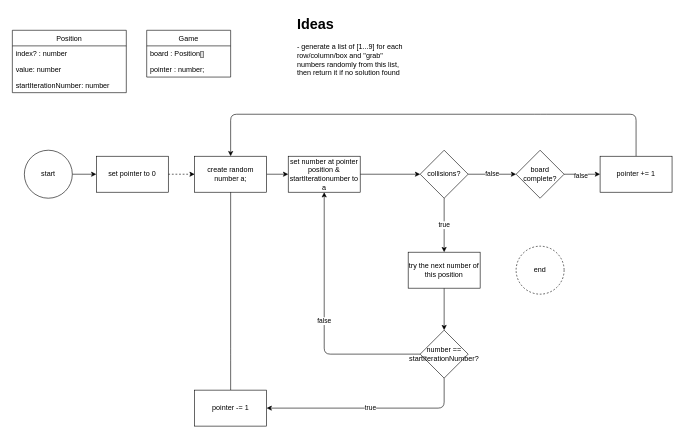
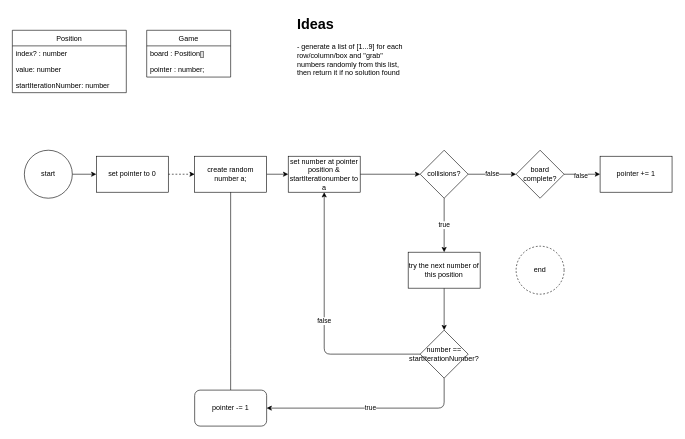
  <mxCell id="0" />
  <mxCell id="1" parent="0" />
  <mxCell id="2" value="" style="edgeStyle=none;html=1;" parent="1" source="3" target="9" edge="1"><mxGeometry relative="1" as="geometry" /></mxCell>
  <mxCell id="3" value="start" style="ellipse;whiteSpace=wrap;html=1;aspect=fixed;" parent="1" vertex="1"><mxGeometry x="40" y="250" width="80" height="80" as="geometry" /></mxCell>
  <mxCell id="4" value="Position" style="swimlane;fontStyle=0;childLayout=stackLayout;horizontal=1;startSize=26;fillColor=none;horizontalStack=0;resizeParent=1;resizeParentMax=0;resizeLast=0;collapsible=1;marginBottom=0;" parent="1" vertex="1"><mxGeometry x="20" y="50" width="190" height="104" as="geometry" /></mxCell>
  <mxCell id="5" value="index? : number" style="text;strokeColor=none;fillColor=none;align=left;verticalAlign=top;spacingLeft=4;spacingRight=4;overflow=hidden;rotatable=0;points=[[0,0.5],[1,0.5]];portConstraint=eastwest;" parent="4" vertex="1"><mxGeometry y="26" width="190" height="26" as="geometry" /></mxCell>
  <mxCell id="6" value="value: number" style="text;strokeColor=none;fillColor=none;align=left;verticalAlign=top;spacingLeft=4;spacingRight=4;overflow=hidden;rotatable=0;points=[[0,0.5],[1,0.5]];portConstraint=eastwest;" parent="4" vertex="1"><mxGeometry y="52" width="190" height="26" as="geometry" /></mxCell>
  <mxCell id="7" value="startIterationNumber: number" style="text;strokeColor=none;fillColor=none;align=left;verticalAlign=top;spacingLeft=4;spacingRight=4;overflow=hidden;rotatable=0;points=[[0,0.5],[1,0.5]];portConstraint=eastwest;" parent="4" vertex="1"><mxGeometry y="78" width="190" height="26" as="geometry" /></mxCell>
  <mxCell id="8" value="" style="edgeStyle=none;html=1;dashed=1;" parent="1" source="9" target="14" edge="1"><mxGeometry relative="1" as="geometry" /></mxCell>
  <mxCell id="9" value="set pointer to 0" style="whiteSpace=wrap;html=1;" parent="1" vertex="1"><mxGeometry x="160" y="260" width="120" height="60" as="geometry" /></mxCell>
  <mxCell id="10" value="Game" style="swimlane;fontStyle=0;childLayout=stackLayout;horizontal=1;startSize=26;fillColor=none;horizontalStack=0;resizeParent=1;resizeParentMax=0;resizeLast=0;collapsible=1;marginBottom=0;" parent="1" vertex="1"><mxGeometry x="244" y="50" width="140" height="78" as="geometry" /></mxCell>
  <mxCell id="11" value="board : Position[]" style="text;strokeColor=none;fillColor=none;align=left;verticalAlign=top;spacingLeft=4;spacingRight=4;overflow=hidden;rotatable=0;points=[[0,0.5],[1,0.5]];portConstraint=eastwest;" parent="10" vertex="1"><mxGeometry y="26" width="140" height="26" as="geometry" /></mxCell>
  <mxCell id="12" value="pointer : number;" style="text;strokeColor=none;fillColor=none;align=left;verticalAlign=top;spacingLeft=4;spacingRight=4;overflow=hidden;rotatable=0;points=[[0,0.5],[1,0.5]];portConstraint=eastwest;" parent="10" vertex="1"><mxGeometry y="52" width="140" height="26" as="geometry" /></mxCell>
  <mxCell id="13" value="" style="edgeStyle=none;html=1;" parent="1" source="14" target="16" edge="1"><mxGeometry relative="1" as="geometry" /></mxCell>
  <mxCell id="14" value="create random number a;" style="whiteSpace=wrap;html=1;" parent="1" vertex="1"><mxGeometry x="324" y="260" width="120" height="60" as="geometry" /></mxCell>
  <mxCell id="15" value="" style="edgeStyle=none;html=1;" parent="1" source="16" target="19" edge="1"><mxGeometry relative="1" as="geometry" /></mxCell>
  <mxCell id="16" value="set number at pointer position &amp;amp; startIterationumber to a" style="whiteSpace=wrap;html=1;" parent="1" vertex="1"><mxGeometry x="480" y="260" width="120" height="60" as="geometry" /></mxCell>
  <mxCell id="17" value="true" style="edgeStyle=none;html=1;entryX=0.5;entryY=0;entryDx=0;entryDy=0;" parent="1" source="19" target="23" edge="1"><mxGeometry relative="1" as="geometry"><mxPoint x="740" y="400" as="targetPoint" /></mxGeometry></mxCell>
  <mxCell id="18" value="false" style="edgeStyle=none;html=1;" parent="1" source="19" target="32" edge="1"><mxGeometry relative="1" as="geometry" /></mxCell>
  <mxCell id="19" value="collisions?" style="rhombus;whiteSpace=wrap;html=1;" parent="1" vertex="1"><mxGeometry x="700" y="250" width="80" height="80" as="geometry" /></mxCell>
- <mxCell id="20" style="edgeStyle=none;html=1;entryX=0.5;entryY=0;entryDx=0;entryDy=0;" parent="1" source="21" target="14" edge="1"><mxGeometry relative="1" as="geometry"><Array as="points"><mxPoint x="1060" y="190" /><mxPoint x="900" y="190" /><mxPoint x="384" y="190" /></Array></mxGeometry></mxCell>
  <mxCell id="21" value="pointer += 1" style="whiteSpace=wrap;html=1;" parent="1" vertex="1"><mxGeometry x="1000" y="260" width="120" height="60" as="geometry" /></mxCell>
  <mxCell id="22" value="" style="edgeStyle=none;html=1;" parent="1" source="23" target="26" edge="1"><mxGeometry relative="1" as="geometry" /></mxCell>
  <mxCell id="23" value="try the next number of this position" style="whiteSpace=wrap;html=1;" parent="1" vertex="1"><mxGeometry x="680" y="420" width="120" height="60" as="geometry" /></mxCell>
  <mxCell id="24" value="true" style="edgeStyle=none;html=1;" parent="1" source="26" target="28" edge="1"><mxGeometry relative="1" as="geometry"><Array as="points"><mxPoint x="740" y="680" /></Array></mxGeometry></mxCell>
  <mxCell id="25" value="false" style="edgeStyle=none;html=1;" parent="1" source="26" target="16" edge="1"><mxGeometry relative="1" as="geometry"><mxPoint x="740" y="720" as="targetPoint" /><Array as="points"><mxPoint x="540" y="590" /></Array></mxGeometry></mxCell>
  <mxCell id="26" value="number == startIterationNumber?" style="rhombus;whiteSpace=wrap;html=1;" parent="1" vertex="1"><mxGeometry x="700" y="550" width="80" height="80" as="geometry" /></mxCell>
  <mxCell id="27" style="edgeStyle=none;html=1;entryX=0.5;entryY=1;entryDx=0;entryDy=0;endArrow=none;" parent="1" source="28" target="14" edge="1"><mxGeometry relative="1" as="geometry"><Array as="points"><mxPoint x="384" y="590" /></Array></mxGeometry></mxCell>
- <mxCell id="28" value="pointer -= 1" style="whiteSpace=wrap;html=1;" parent="1" vertex="1"><mxGeometry x="324" y="650" width="120" height="60" as="geometry" /></mxCell>
+ <mxCell id="28" value="pointer -= 1" style="whiteSpace=wrap;html=1;rounded=1;" parent="1" vertex="1"><mxGeometry x="324" y="650" width="120" height="60" as="geometry" /></mxCell>
  <mxCell id="29" style="edgeStyle=none;html=1;entryX=0;entryY=0.5;entryDx=0;entryDy=0;exitX=1;exitY=0.5;exitDx=0;exitDy=0;" parent="1" source="32" target="21" edge="1"><mxGeometry relative="1" as="geometry"><mxPoint x="1070" y="290" as="sourcePoint" /></mxGeometry></mxCell>
  <mxCell id="30" value="false" style="edgeLabel;html=1;align=center;verticalAlign=middle;resizable=0;points=[];" parent="29" vertex="1" connectable="0"><mxGeometry x="-0.1" y="-1" relative="1" as="geometry"><mxPoint as="offset" /></mxGeometry></mxCell>
  <mxCell id="31" value="end" style="ellipse;whiteSpace=wrap;html=1;dashed=1;" parent="1" vertex="1"><mxGeometry x="860" y="410" width="80" height="80" as="geometry" /></mxCell>
  <mxCell id="32" value="board complete?" style="rhombus;whiteSpace=wrap;html=1;" parent="1" vertex="1"><mxGeometry x="860" y="250" width="80" height="80" as="geometry" /></mxCell>
  <mxCell id="33" value="&lt;h1&gt;Ideas&lt;/h1&gt;&lt;div&gt;- generate a list of [1...9] for each row/column/box and &quot;grab&quot; numbers randomly from this list, then return it if no solution found&lt;/div&gt;" style="text;html=1;strokeColor=none;fillColor=none;spacing=5;spacingTop=-20;whiteSpace=wrap;overflow=hidden;rounded=0;" vertex="1" parent="1"><mxGeometry x="490" y="20" width="190" height="120" as="geometry" /></mxCell>
